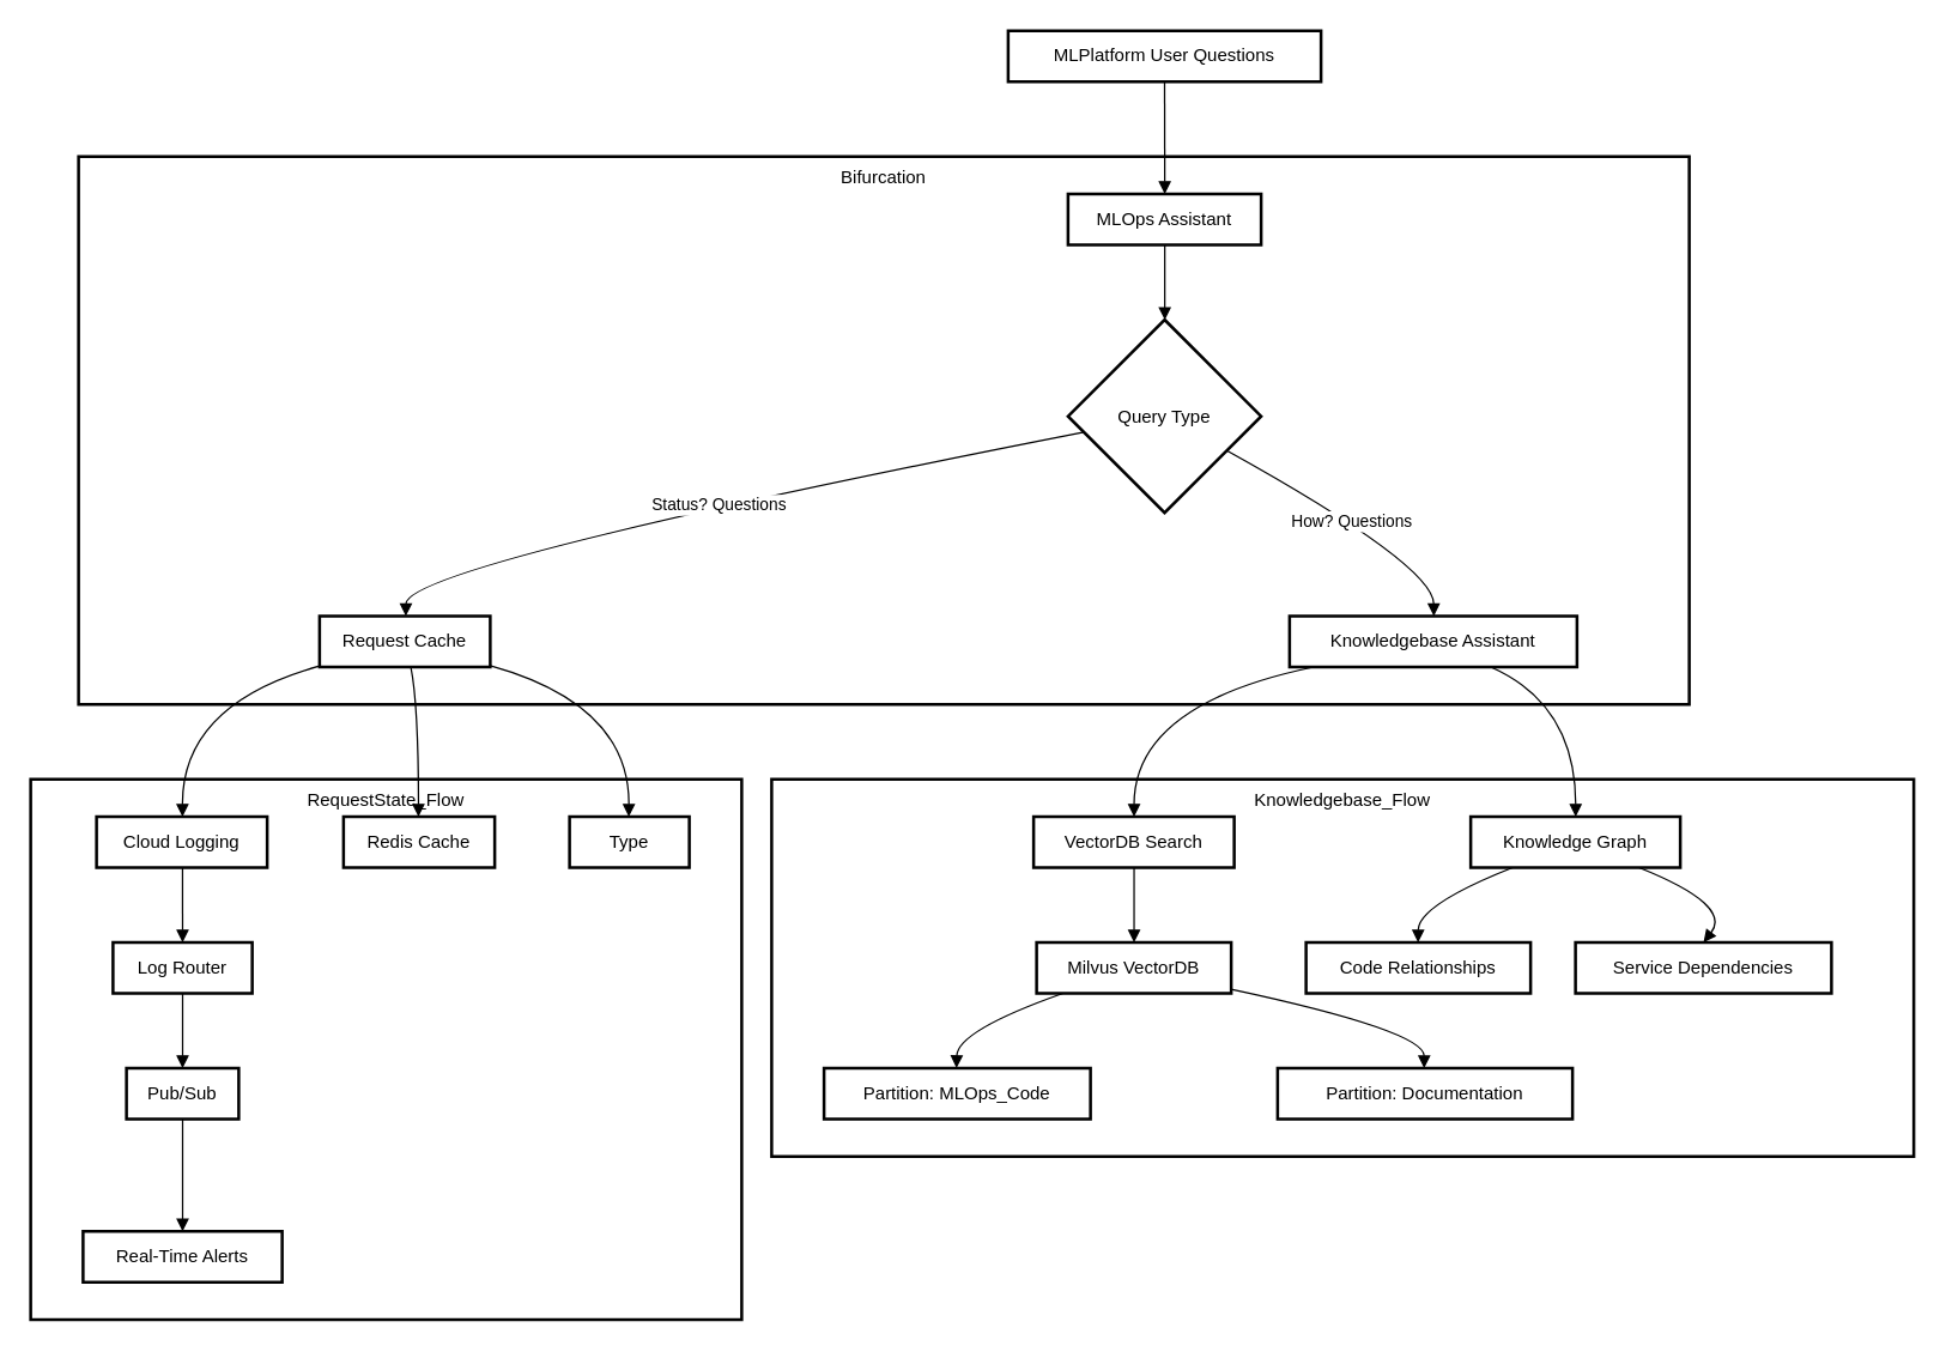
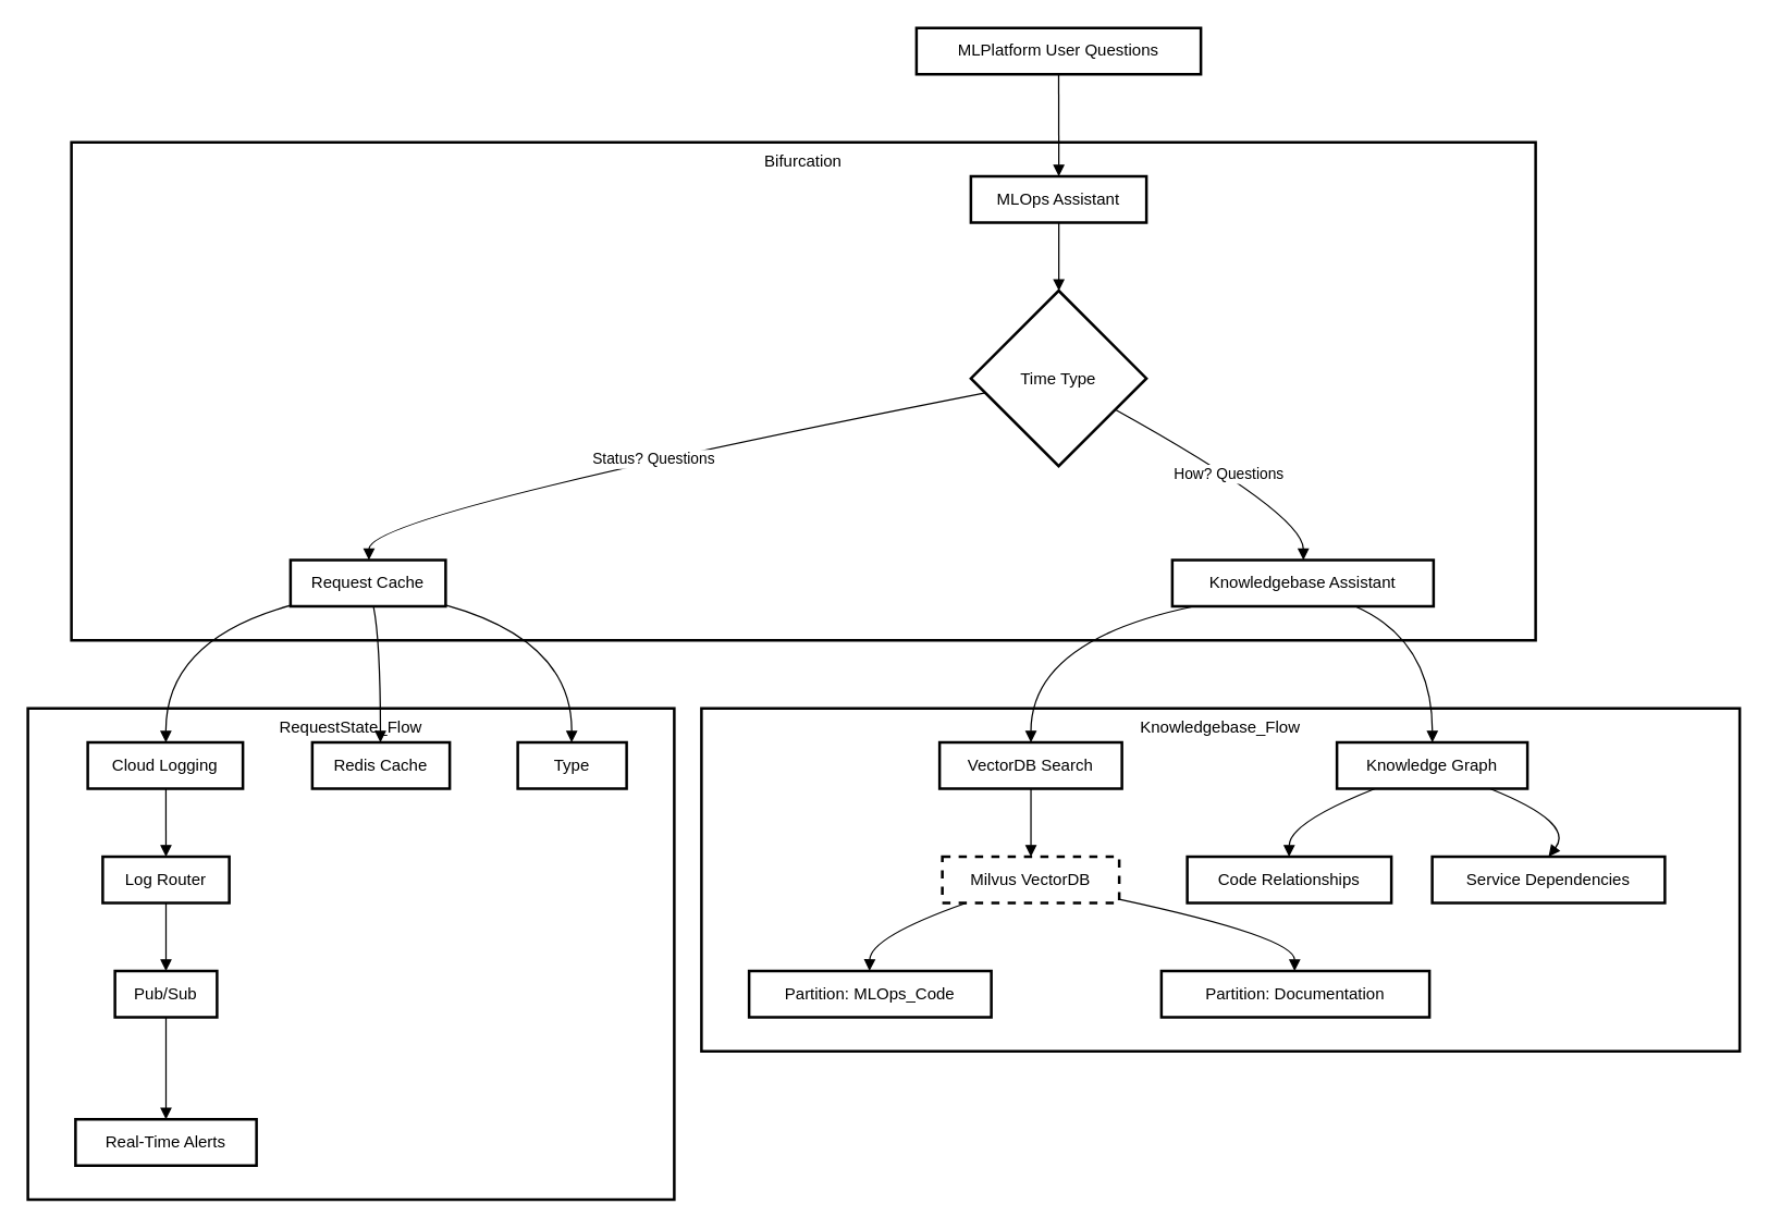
  <mxCell id="0" />
  <mxCell id="1" parent="0" />
  <mxCell id="2" value="RequestState_Flow" style="whiteSpace=wrap;strokeWidth=2;verticalAlign=top;" vertex="1" parent="1"><mxGeometry x="20" y="520" width="475" height="361" as="geometry" /></mxCell>
  <mxCell id="3" value="Cloud Logging" style="whiteSpace=wrap;strokeWidth=2;" vertex="1" parent="1"><mxGeometry x="64" y="545" width="114" height="34" as="geometry" /></mxCell>
  <mxCell id="4" value="Redis Cache" style="whiteSpace=wrap;strokeWidth=2;" vertex="1" parent="1"><mxGeometry x="229" y="545" width="101" height="34" as="geometry" /></mxCell>
  <mxCell id="5" value="Type" style="whiteSpace=wrap;strokeWidth=2;" vertex="1" parent="1"><mxGeometry x="380" y="545" width="80" height="34" as="geometry" /></mxCell>
  <mxCell id="6" value="Log Router" style="whiteSpace=wrap;strokeWidth=2;" vertex="1" parent="1"><mxGeometry x="75" y="629" width="93" height="34" as="geometry" /></mxCell>
  <mxCell id="7" value="Pub/Sub" style="whiteSpace=wrap;strokeWidth=2;" vertex="1" parent="1"><mxGeometry x="84" y="713" width="75" height="34" as="geometry" /></mxCell>
  <mxCell id="8" value="Real-Time Alerts" style="whiteSpace=wrap;strokeWidth=2;" vertex="1" parent="1"><mxGeometry x="55" y="822" width="133" height="34" as="geometry" /></mxCell>
  <mxCell id="9" value="Knowledgebase_Flow" style="whiteSpace=wrap;strokeWidth=2;verticalAlign=top;" vertex="1" parent="1"><mxGeometry x="515" y="520" width="763" height="252" as="geometry" /></mxCell>
  <mxCell id="10" value="VectorDB Search" style="whiteSpace=wrap;strokeWidth=2;" vertex="1" parent="1"><mxGeometry x="690" y="545" width="134" height="34" as="geometry" /></mxCell>
  <mxCell id="11" value="Knowledge Graph" style="whiteSpace=wrap;strokeWidth=2;" vertex="1" parent="1"><mxGeometry x="982" y="545" width="140" height="34" as="geometry" /></mxCell>
- <mxCell id="12" value="Milvus VectorDB" style="whiteSpace=wrap;strokeWidth=2;" vertex="1" parent="1"><mxGeometry x="692" y="629" width="130" height="34" as="geometry" /></mxCell>
+ <mxCell id="12" value="Milvus VectorDB" style="whiteSpace=wrap;strokeWidth=2;dashed=1;" vertex="1" parent="1"><mxGeometry x="692" y="629" width="130" height="34" as="geometry" /></mxCell>
  <mxCell id="13" value="Partition: MLOps_Code" style="whiteSpace=wrap;strokeWidth=2;" vertex="1" parent="1"><mxGeometry x="550" y="713" width="178" height="34" as="geometry" /></mxCell>
  <mxCell id="14" value="Partition: Documentation" style="whiteSpace=wrap;strokeWidth=2;" vertex="1" parent="1"><mxGeometry x="853" y="713" width="197" height="34" as="geometry" /></mxCell>
  <mxCell id="15" value="Code Relationships" style="whiteSpace=wrap;strokeWidth=2;" vertex="1" parent="1"><mxGeometry x="872" y="629" width="150" height="34" as="geometry" /></mxCell>
  <mxCell id="16" value="Service Dependencies" style="whiteSpace=wrap;strokeWidth=2;" vertex="1" parent="1"><mxGeometry x="1052" y="629" width="171" height="34" as="geometry" /></mxCell>
  <mxCell id="17" value="Bifurcation" style="whiteSpace=wrap;strokeWidth=2;verticalAlign=top;" vertex="1" parent="1"><mxGeometry x="52" y="104" width="1076" height="366" as="geometry" /></mxCell>
- <mxCell id="18" value="Query Type" style="rhombus;strokeWidth=2;whiteSpace=wrap;" vertex="1" parent="1"><mxGeometry x="713" y="213" width="129" height="129" as="geometry" /></mxCell>
+ <mxCell id="18" value="Time Type" style="rhombus;strokeWidth=2;whiteSpace=wrap;" vertex="1" parent="1"><mxGeometry x="713" y="213" width="129" height="129" as="geometry" /></mxCell>
  <mxCell id="19" value="MLOps Assistant" style="whiteSpace=wrap;strokeWidth=2;" vertex="1" parent="1"><mxGeometry x="713" y="129" width="129" height="34" as="geometry" /></mxCell>
  <mxCell id="20" value="Knowledgebase Assistant" style="whiteSpace=wrap;strokeWidth=2;" vertex="1" parent="1"><mxGeometry x="861" y="411" width="192" height="34" as="geometry" /></mxCell>
  <mxCell id="21" value="Request Cache" style="whiteSpace=wrap;strokeWidth=2;" vertex="1" parent="1"><mxGeometry x="213" y="411" width="114" height="34" as="geometry" /></mxCell>
  <mxCell id="22" value="MLPlatform User Questions" style="whiteSpace=wrap;strokeWidth=2;" vertex="1" parent="1"><mxGeometry x="673" y="20" width="209" height="34" as="geometry" /></mxCell>
  <mxCell id="23" value="" style="curved=1;startArrow=none;endArrow=block;exitX=0.5;exitY=1;entryX=0.501;entryY=0;rounded=0;" edge="1" parent="1" source="22" target="19"><mxGeometry relative="1" as="geometry"><Array as="points" /></mxGeometry></mxCell>
  <mxCell id="24" value="" style="curved=1;startArrow=none;endArrow=block;exitX=0.501;exitY=1;entryX=0.501;entryY=0;rounded=0;" edge="1" parent="1" source="19" target="18"><mxGeometry relative="1" as="geometry"><Array as="points" /></mxGeometry></mxCell>
  <mxCell id="25" value="How? Questions" style="curved=1;startArrow=none;endArrow=block;exitX=1.001;exitY=0.777;entryX=0.502;entryY=0.005;rounded=0;" edge="1" parent="1" source="18" target="20"><mxGeometry relative="1" as="geometry"><Array as="points"><mxPoint x="957" y="377" /></Array></mxGeometry></mxCell>
  <mxCell id="26" value="Status? Questions" style="curved=1;startArrow=none;endArrow=block;exitX=0;exitY=0.599;entryX=0.505;entryY=0.005;rounded=0;" edge="1" parent="1" source="18" target="21"><mxGeometry relative="1" as="geometry"><Array as="points"><mxPoint x="271" y="377" /></Array></mxGeometry></mxCell>
  <mxCell id="27" value="" style="curved=1;startArrow=none;endArrow=block;exitX=0.08;exitY=1.005;entryX=0.501;entryY=0.005;rounded=0;" edge="1" parent="1" source="20" target="10"><mxGeometry relative="1" as="geometry"><Array as="points"><mxPoint x="757" y="470" /></Array></mxGeometry></mxCell>
  <mxCell id="28" value="" style="curved=1;startArrow=none;endArrow=block;exitX=0.702;exitY=1.005;entryX=0.501;entryY=0.005;rounded=0;" edge="1" parent="1" source="20" target="11"><mxGeometry relative="1" as="geometry"><Array as="points"><mxPoint x="1052" y="470" /></Array></mxGeometry></mxCell>
  <mxCell id="29" value="" style="curved=1;startArrow=none;endArrow=block;exitX=0.501;exitY=1.005;entryX=0.501;entryY=0.005;rounded=0;" edge="1" parent="1" source="10" target="12"><mxGeometry relative="1" as="geometry"><Array as="points" /></mxGeometry></mxCell>
  <mxCell id="30" value="" style="curved=1;startArrow=none;endArrow=block;exitX=0.132;exitY=1.005;entryX=0.497;entryY=0.005;rounded=0;" edge="1" parent="1" source="12" target="13"><mxGeometry relative="1" as="geometry"><Array as="points"><mxPoint x="639" y="688" /></Array></mxGeometry></mxCell>
  <mxCell id="31" value="" style="curved=1;startArrow=none;endArrow=block;exitX=0.999;exitY=0.918;entryX=0.497;entryY=0.005;rounded=0;" edge="1" parent="1" source="12" target="14"><mxGeometry relative="1" as="geometry"><Array as="points"><mxPoint x="951" y="688" /></Array></mxGeometry></mxCell>
  <mxCell id="32" value="" style="curved=1;startArrow=none;endArrow=block;exitX=0.197;exitY=1.005;entryX=0.499;entryY=0.005;rounded=0;" edge="1" parent="1" source="11" target="15"><mxGeometry relative="1" as="geometry"><Array as="points"><mxPoint x="947" y="604" /></Array></mxGeometry></mxCell>
  <mxCell id="33" value="" style="curved=1;startArrow=none;endArrow=block;exitX=0.806;exitY=1.005;entryX=0.5;entryY=0.005;rounded=0;" edge="1" parent="1" source="11" target="16"><mxGeometry relative="1" as="geometry"><Array as="points"><mxPoint x="1157" y="604" /></Array></mxGeometry></mxCell>
  <mxCell id="34" value="" style="curved=1;startArrow=none;endArrow=block;exitX=0.004;exitY=0.978;entryX=0.504;entryY=0.005;rounded=0;" edge="1" parent="1" source="21" target="3"><mxGeometry relative="1" as="geometry"><Array as="points"><mxPoint x="121" y="470" /></Array></mxGeometry></mxCell>
  <mxCell id="35" value="" style="curved=1;startArrow=none;endArrow=block;exitX=0.535;exitY=1.005;entryX=0.496;entryY=0.005;rounded=0;" edge="1" parent="1" source="21" target="4"><mxGeometry relative="1" as="geometry"><Array as="points"><mxPoint x="279" y="470" /></Array></mxGeometry></mxCell>
  <mxCell id="36" value="" style="curved=1;startArrow=none;endArrow=block;exitX=1.006;exitY=0.978;entryX=0.495;entryY=0.005;rounded=0;" edge="1" parent="1" source="21" target="5"><mxGeometry relative="1" as="geometry"><Array as="points"><mxPoint x="420" y="470" /></Array></mxGeometry></mxCell>
  <mxCell id="37" value="" style="curved=1;startArrow=none;endArrow=block;exitX=0.504;exitY=1.005;entryX=0.5;entryY=0.005;rounded=0;" edge="1" parent="1" source="3" target="6"><mxGeometry relative="1" as="geometry"><Array as="points" /></mxGeometry></mxCell>
  <mxCell id="38" value="" style="curved=1;startArrow=none;endArrow=block;exitX=0.5;exitY=1.005;entryX=0.5;entryY=0.005;rounded=0;" edge="1" parent="1" source="6" target="7"><mxGeometry relative="1" as="geometry"><Array as="points" /></mxGeometry></mxCell>
  <mxCell id="39" value="" style="curved=1;startArrow=none;endArrow=block;exitX=0.5;exitY=1.005;entryX=0.5;entryY=0.005;rounded=0;" edge="1" parent="1" source="7" target="8"><mxGeometry relative="1" as="geometry"><Array as="points" /></mxGeometry></mxCell>
